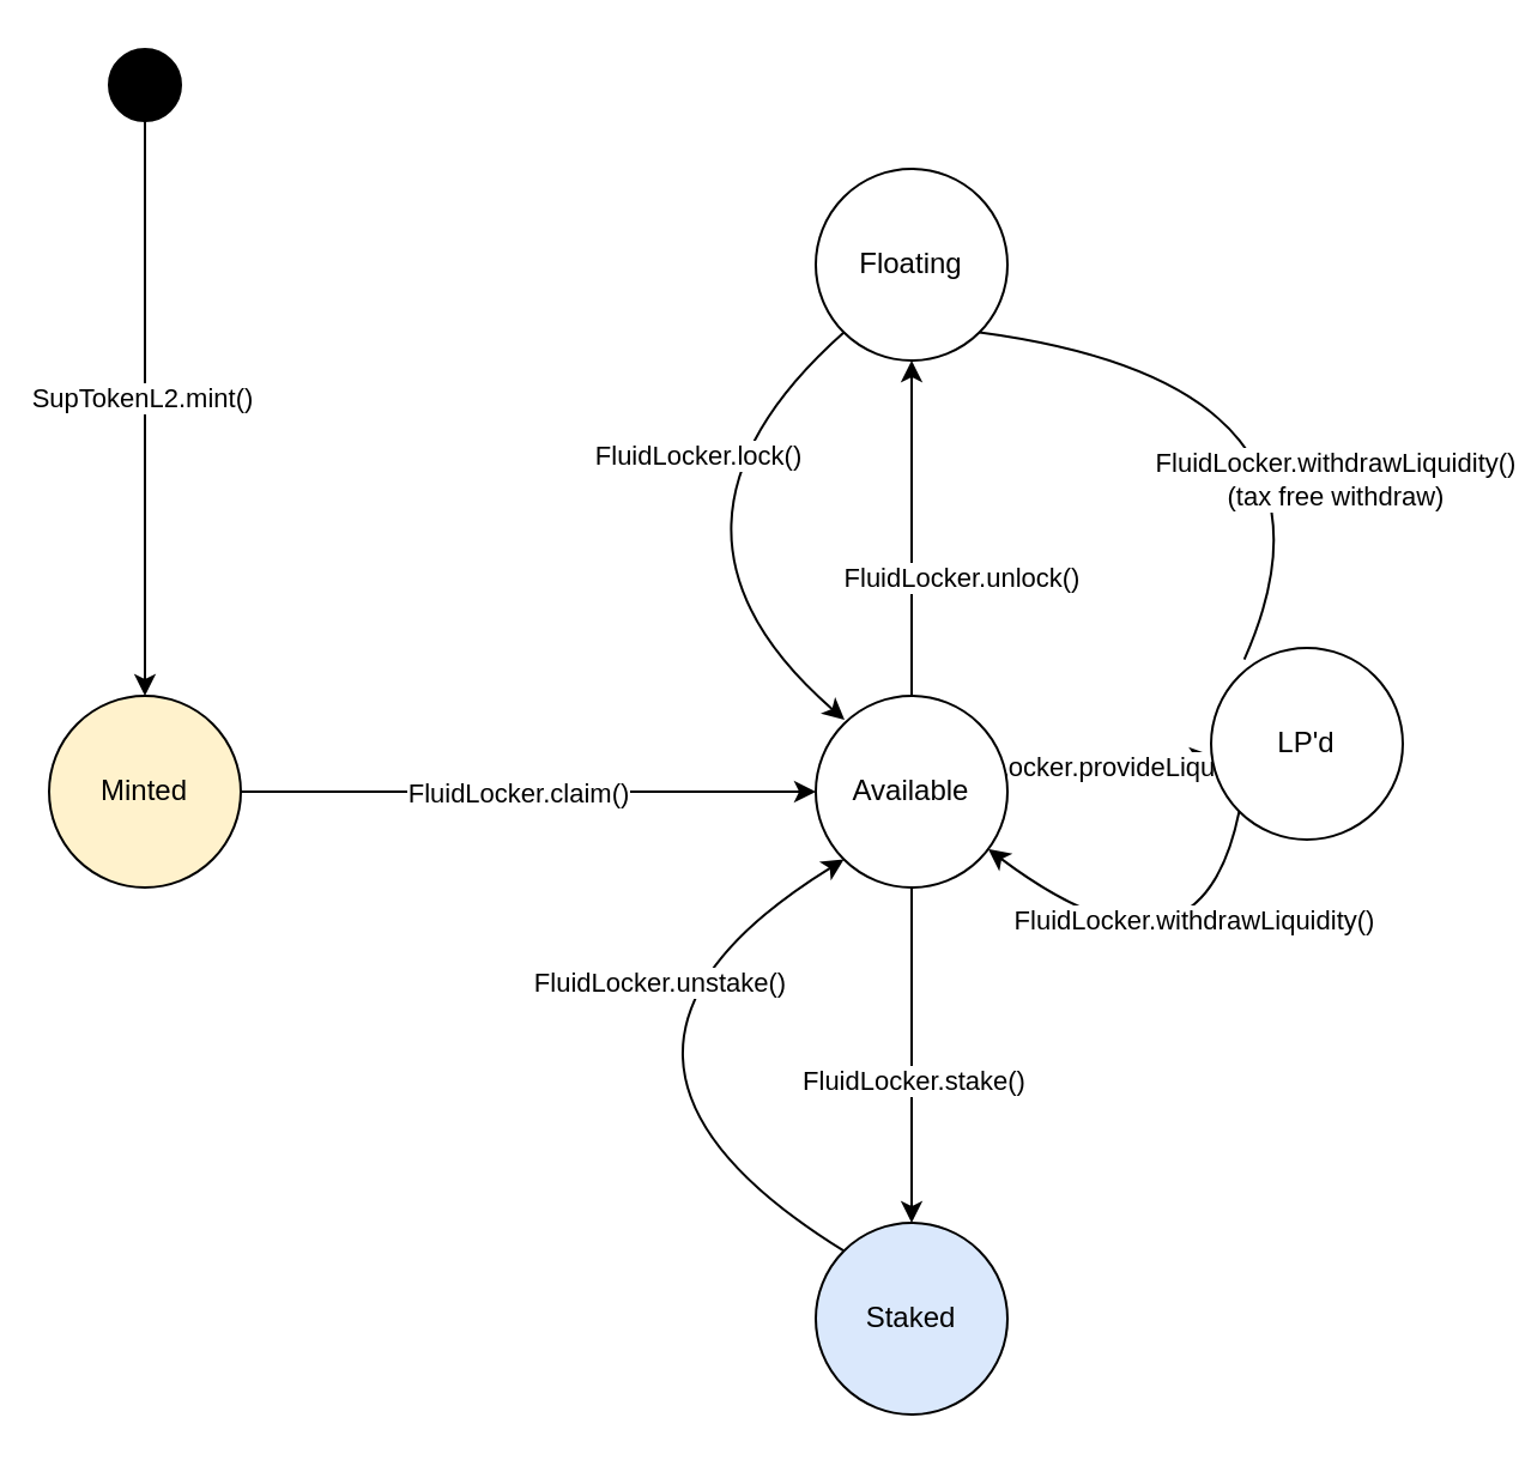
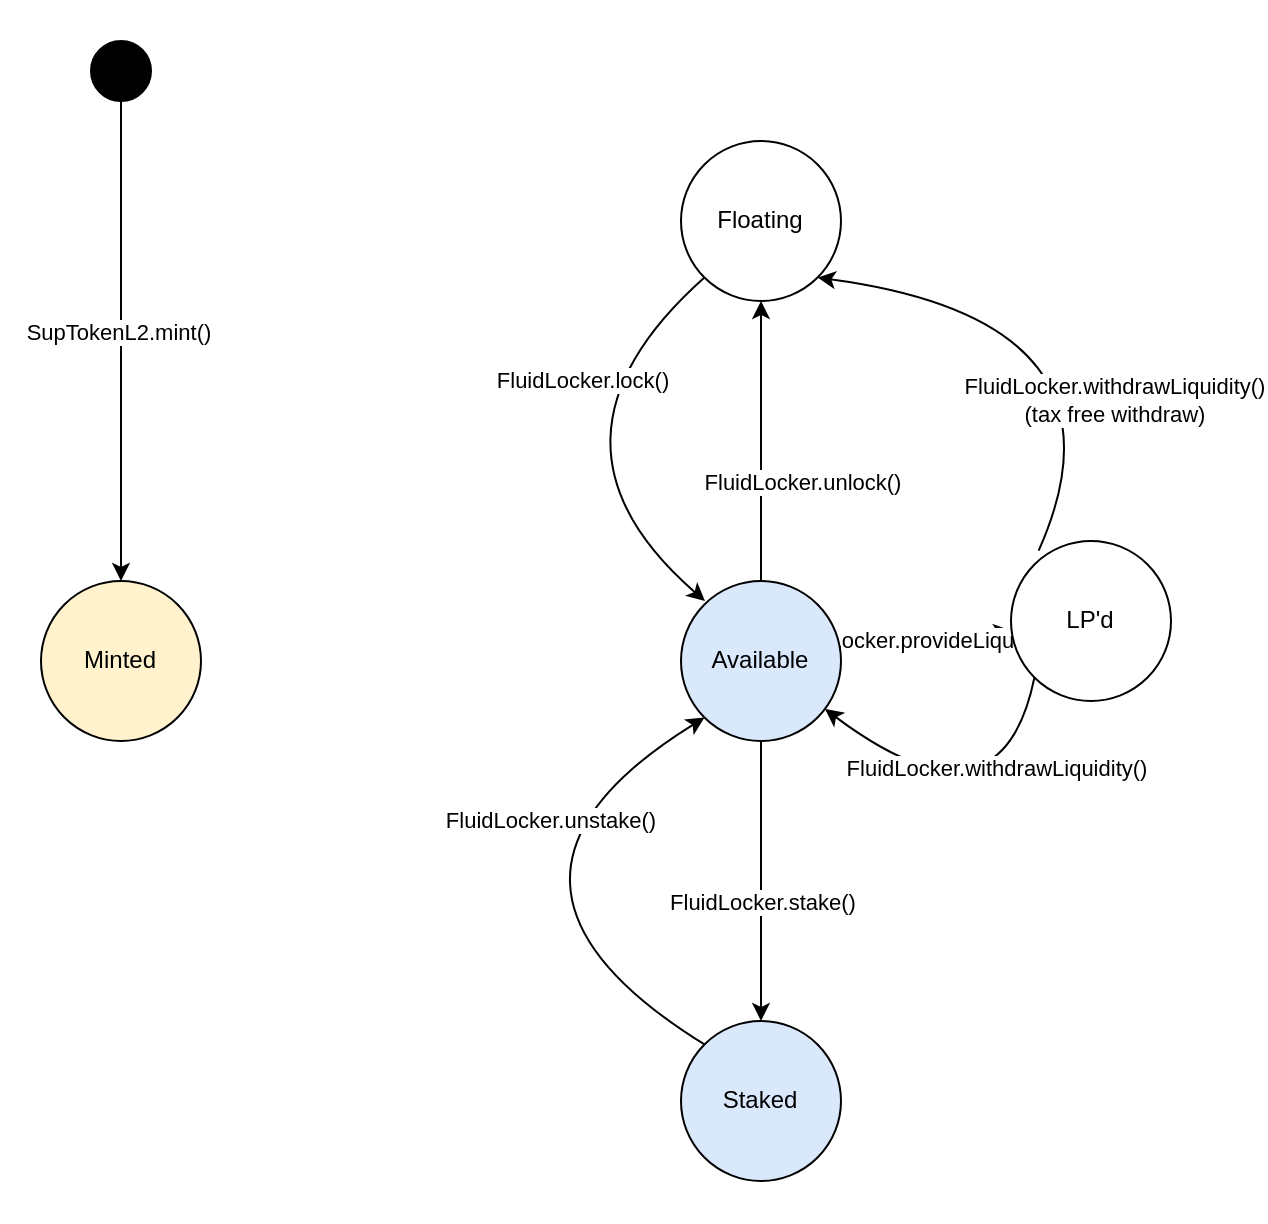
  <mxCell id="0" />
  <mxCell id="1" parent="0" />
  <mxCell id="2" value="&lt;span style=&quot;color: rgb(0, 0, 0);&quot;&gt;FluidLocker.provideLiquidity()&lt;/span&gt;" style="edgeStyle=none;html=1;" parent="1" source="3" target="6" edge="1"><mxGeometry relative="1" as="geometry" /></mxCell>
- <mxCell id="3" value="Available" style="ellipse;whiteSpace=wrap;html=1;aspect=fixed;" parent="1" vertex="1"><mxGeometry x="340" y="290" width="80" height="80" as="geometry" /></mxCell>
+ <mxCell id="3" value="Available" style="ellipse;whiteSpace=wrap;html=1;aspect=fixed;fillColor=#dae8fc;" parent="1" vertex="1"><mxGeometry x="340" y="290" width="80" height="80" as="geometry" /></mxCell>
  <mxCell id="4" value="" style="edgeStyle=none;html=1;exitX=0.5;exitY=1;exitDx=0;exitDy=0;" parent="1" source="3" target="7" edge="1"><mxGeometry x="0.286" y="20" relative="1" as="geometry"><mxPoint as="offset" /><Array as="points" /></mxGeometry></mxCell>
  <mxCell id="5" value="FluidLocker.stake()" style="edgeLabel;html=1;align=center;verticalAlign=middle;resizable=0;points=[];" vertex="1" connectable="0" parent="4"><mxGeometry x="0.355" y="-3" relative="1" as="geometry"><mxPoint x="3" y="-15" as="offset" /></mxGeometry></mxCell>
  <mxCell id="6" value="LP'd" style="ellipse;whiteSpace=wrap;html=1;aspect=fixed;" parent="1" vertex="1"><mxGeometry x="505" y="270" width="80" height="80" as="geometry" /></mxCell>
  <mxCell id="7" value="Staked" style="ellipse;whiteSpace=wrap;html=1;aspect=fixed;fillColor=#dae8fc;" parent="1" vertex="1"><mxGeometry x="340" y="510" width="80" height="80" as="geometry" /></mxCell>
  <mxCell id="8" value="" style="edgeStyle=none;html=1;rounded=0;curved=1;exitX=0;exitY=1;exitDx=0;exitDy=0;" parent="1" source="10" edge="1"><mxGeometry relative="1" as="geometry"><mxPoint x="352" y="300" as="targetPoint" /><Array as="points"><mxPoint x="260" y="220" /></Array></mxGeometry></mxCell>
  <mxCell id="9" value="FluidLocker.lock()" style="edgeLabel;html=1;align=center;verticalAlign=middle;resizable=0;points=[];" parent="8" vertex="1" connectable="0"><mxGeometry x="-0.085" y="-4" relative="1" as="geometry"><mxPoint x="25" y="-20" as="offset" /></mxGeometry></mxCell>
  <mxCell id="10" value="Floating" style="ellipse;whiteSpace=wrap;html=1;aspect=fixed;" parent="1" vertex="1"><mxGeometry x="340" y="70" width="80" height="80" as="geometry" /></mxCell>
  <mxCell id="11" value="" style="curved=1;endArrow=classic;html=1;entryX=0;entryY=1;entryDx=0;entryDy=0;exitX=0;exitY=0;exitDx=0;exitDy=0;" parent="1" source="7" target="3" edge="1"><mxGeometry width="50" height="50" relative="1" as="geometry"><mxPoint x="160" y="640" as="sourcePoint" /><mxPoint x="210" y="480" as="targetPoint" /><Array as="points"><mxPoint x="220" y="440" /></Array></mxGeometry></mxCell>
  <mxCell id="12" value="FluidLocker.unstake()" style="edgeLabel;html=1;align=center;verticalAlign=middle;resizable=0;points=[];" parent="11" vertex="1" connectable="0"><mxGeometry x="0.417" y="-28" relative="1" as="geometry"><mxPoint x="-15" y="-20" as="offset" /></mxGeometry></mxCell>
  <mxCell id="13" value="" style="curved=1;endArrow=classic;html=1;exitX=0;exitY=1;exitDx=0;exitDy=0;" parent="1" source="6" target="3" edge="1"><mxGeometry width="50" height="50" relative="1" as="geometry"><mxPoint x="600" y="380" as="sourcePoint" /><mxPoint x="408" y="328" as="targetPoint" /><Array as="points"><mxPoint x="500" y="420" /></Array></mxGeometry></mxCell>
  <mxCell id="14" value="FluidLocker.&lt;span style=&quot;color: rgb(0, 0, 0);&quot;&gt;withdrawLiquidity()&lt;/span&gt;" style="edgeLabel;html=1;align=center;verticalAlign=middle;resizable=0;points=[];" parent="13" vertex="1" connectable="0"><mxGeometry x="0.417" y="-28" relative="1" as="geometry"><mxPoint x="24" y="18" as="offset" /></mxGeometry></mxCell>
  <mxCell id="15" value="" style="curved=0;endArrow=classic;html=1;exitX=0.5;exitY=0;exitDx=0;exitDy=0;entryX=0.5;entryY=1;entryDx=0;entryDy=0;rounded=0;" parent="1" source="3" target="10" edge="1"><mxGeometry width="50" height="50" relative="1" as="geometry"><mxPoint x="420" y="330" as="sourcePoint" /><mxPoint x="420" y="160" as="targetPoint" /><Array as="points" /></mxGeometry></mxCell>
  <mxCell id="16" value="FluidLocker.unlock()" style="edgeLabel;html=1;align=center;verticalAlign=middle;resizable=0;points=[];" parent="15" vertex="1" connectable="0"><mxGeometry x="0.417" y="-28" relative="1" as="geometry"><mxPoint x="-8" y="49" as="offset" /></mxGeometry></mxCell>
  <mxCell id="17" value="" style="edgeStyle=none;html=1;entryX=0.5;entryY=0;entryDx=0;entryDy=0;" parent="1" source="19" target="20" edge="1"><mxGeometry relative="1" as="geometry"><mxPoint x="90" y="120" as="targetPoint" /></mxGeometry></mxCell>
  <mxCell id="18" value="SupTokenL2.mint()" style="edgeLabel;html=1;align=center;verticalAlign=middle;resizable=0;points=[];" parent="17" vertex="1" connectable="0"><mxGeometry x="-0.043" y="-2" relative="1" as="geometry"><mxPoint as="offset" /></mxGeometry></mxCell>
  <mxCell id="19" value="" style="ellipse;fillColor=strokeColor;html=1;" parent="1" vertex="1"><mxGeometry x="45" y="20" width="30" height="30" as="geometry" /></mxCell>
  <mxCell id="20" value="Minted" style="ellipse;whiteSpace=wrap;html=1;aspect=fixed;fillColor=#fff2cc;" parent="1" vertex="1"><mxGeometry x="20" y="290" width="80" height="80" as="geometry" /></mxCell>
- <mxCell id="21" value="" style="edgeStyle=none;html=1;exitX=1;exitY=0.5;exitDx=0;exitDy=0;entryX=0;entryY=0.5;entryDx=0;entryDy=0;rounded=0;curved=0;" parent="1" source="20" target="3" edge="1"><mxGeometry relative="1" as="geometry"><mxPoint x="390" y="210" as="sourcePoint" /><mxPoint x="390" y="300" as="targetPoint" /><Array as="points"><mxPoint x="225" y="330" /></Array></mxGeometry></mxCell>
- <mxCell id="22" value="FluidLocker.claim()" style="edgeLabel;html=1;align=center;verticalAlign=middle;resizable=0;points=[];" parent="21" vertex="1" connectable="0"><mxGeometry x="-0.085" y="-4" relative="1" as="geometry"><mxPoint x="5" y="-4" as="offset" /></mxGeometry></mxCell>
- <mxCell id="23" value="" style="curved=1;endArrow=none;html=1;exitX=0.173;exitY=0.06;exitDx=0;exitDy=0;fontStyle=1;entryX=1;entryY=1;entryDx=0;entryDy=0;exitPerimeter=0;" edge="1" parent="1" source="6" target="10"><mxGeometry width="50" height="50" relative="1" as="geometry"><mxPoint x="612" y="368" as="sourcePoint" /><mxPoint x="422" y="364" as="targetPoint" /><Array as="points"><mxPoint x="570" y="160" /></Array></mxGeometry></mxCell>
+ <mxCell id="23" value="" style="curved=1;endArrow=classic;html=1;exitX=0.173;exitY=0.06;exitDx=0;exitDy=0;fontStyle=1;entryX=1;entryY=1;entryDx=0;entryDy=0;exitPerimeter=0;" edge="1" parent="1" source="6" target="10"><mxGeometry width="50" height="50" relative="1" as="geometry"><mxPoint x="612" y="368" as="sourcePoint" /><mxPoint x="422" y="364" as="targetPoint" /><Array as="points"><mxPoint x="570" y="160" /></Array></mxGeometry></mxCell>
  <mxCell id="24" value="FluidLocker.&lt;span style=&quot;color: rgb(0, 0, 0);&quot;&gt;withdrawLiquidity()&lt;/span&gt;&lt;div&gt;&lt;span style=&quot;color: rgb(0, 0, 0);&quot;&gt;(tax free withdraw)&lt;/span&gt;&lt;/div&gt;" style="edgeLabel;html=1;align=center;verticalAlign=middle;resizable=0;points=[];" vertex="1" connectable="0" parent="23"><mxGeometry x="0.417" y="-28" relative="1" as="geometry"><mxPoint x="61" y="78" as="offset" /></mxGeometry></mxCell>
